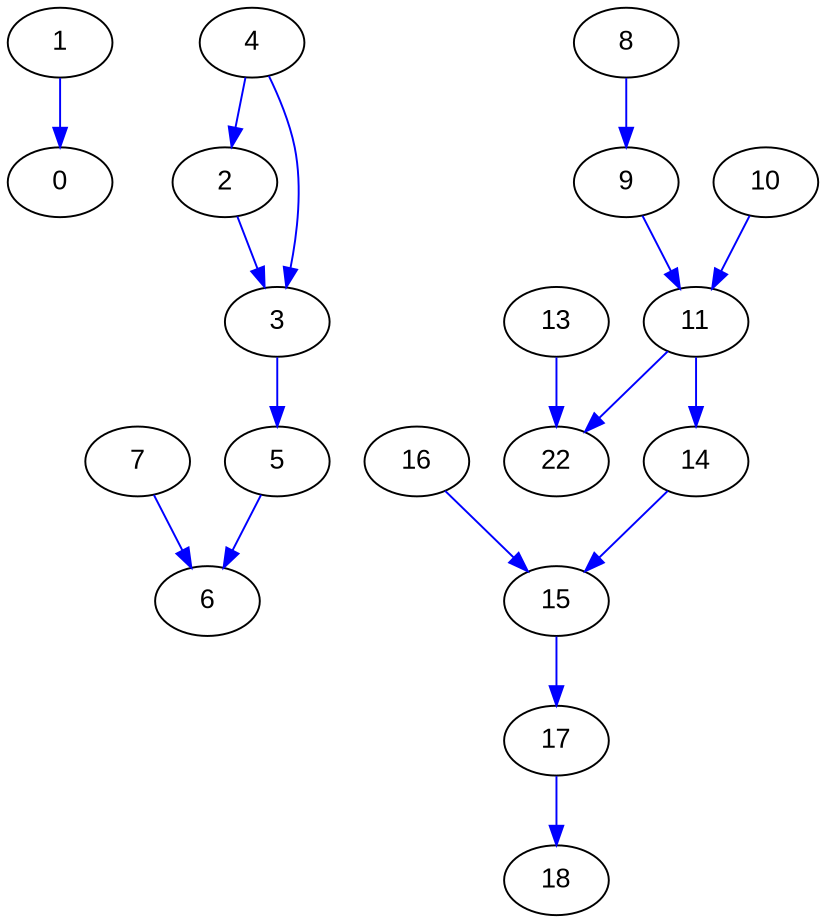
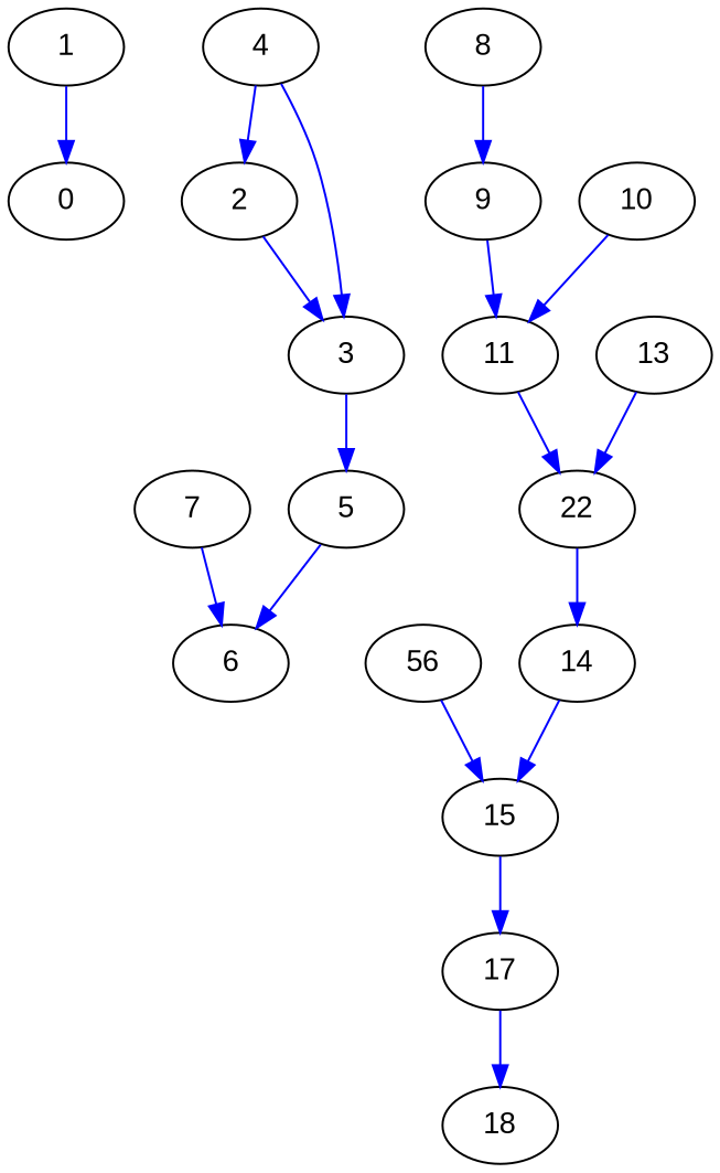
  digraph {
    fontname="Liberation Sans"
    node [color=black fontname="Liberation Sans"]
    edge [color=blue fontname="Liberation Sans"]
    n1 [label=0]
    n2 [label=2]
    n3 [label=3]
    n4 [label=1]
    n5 [label=7]
    n6 [label=6]
    n7 [label=14]
    n8 [label=15]
    n9 [label=17]
    n10 [label=22]
    n11 [label=5]
    n12 [label=9]
    n13 [label=11]
    n14 [label=8]
    n15 [label=10]
-   n16 [label=16]
+   n16 [label=56]
    n17 [label=4]
    n18 [label=18]
    n19 [label=13]
    n2 -> n3
    n3 -> n11
    n4 -> n1
    n5 -> n6
    n7 -> n8
    n8 -> n9
    n9 -> n18
-   n13 -> n7
+   n10 -> n7
    n11 -> n6
    n12 -> n13
    n13 -> n10
    n14 -> n12
    n15 -> n13
    n16 -> n8
    n17 -> n2
    n17 -> n3
    n19 -> n10
  }
